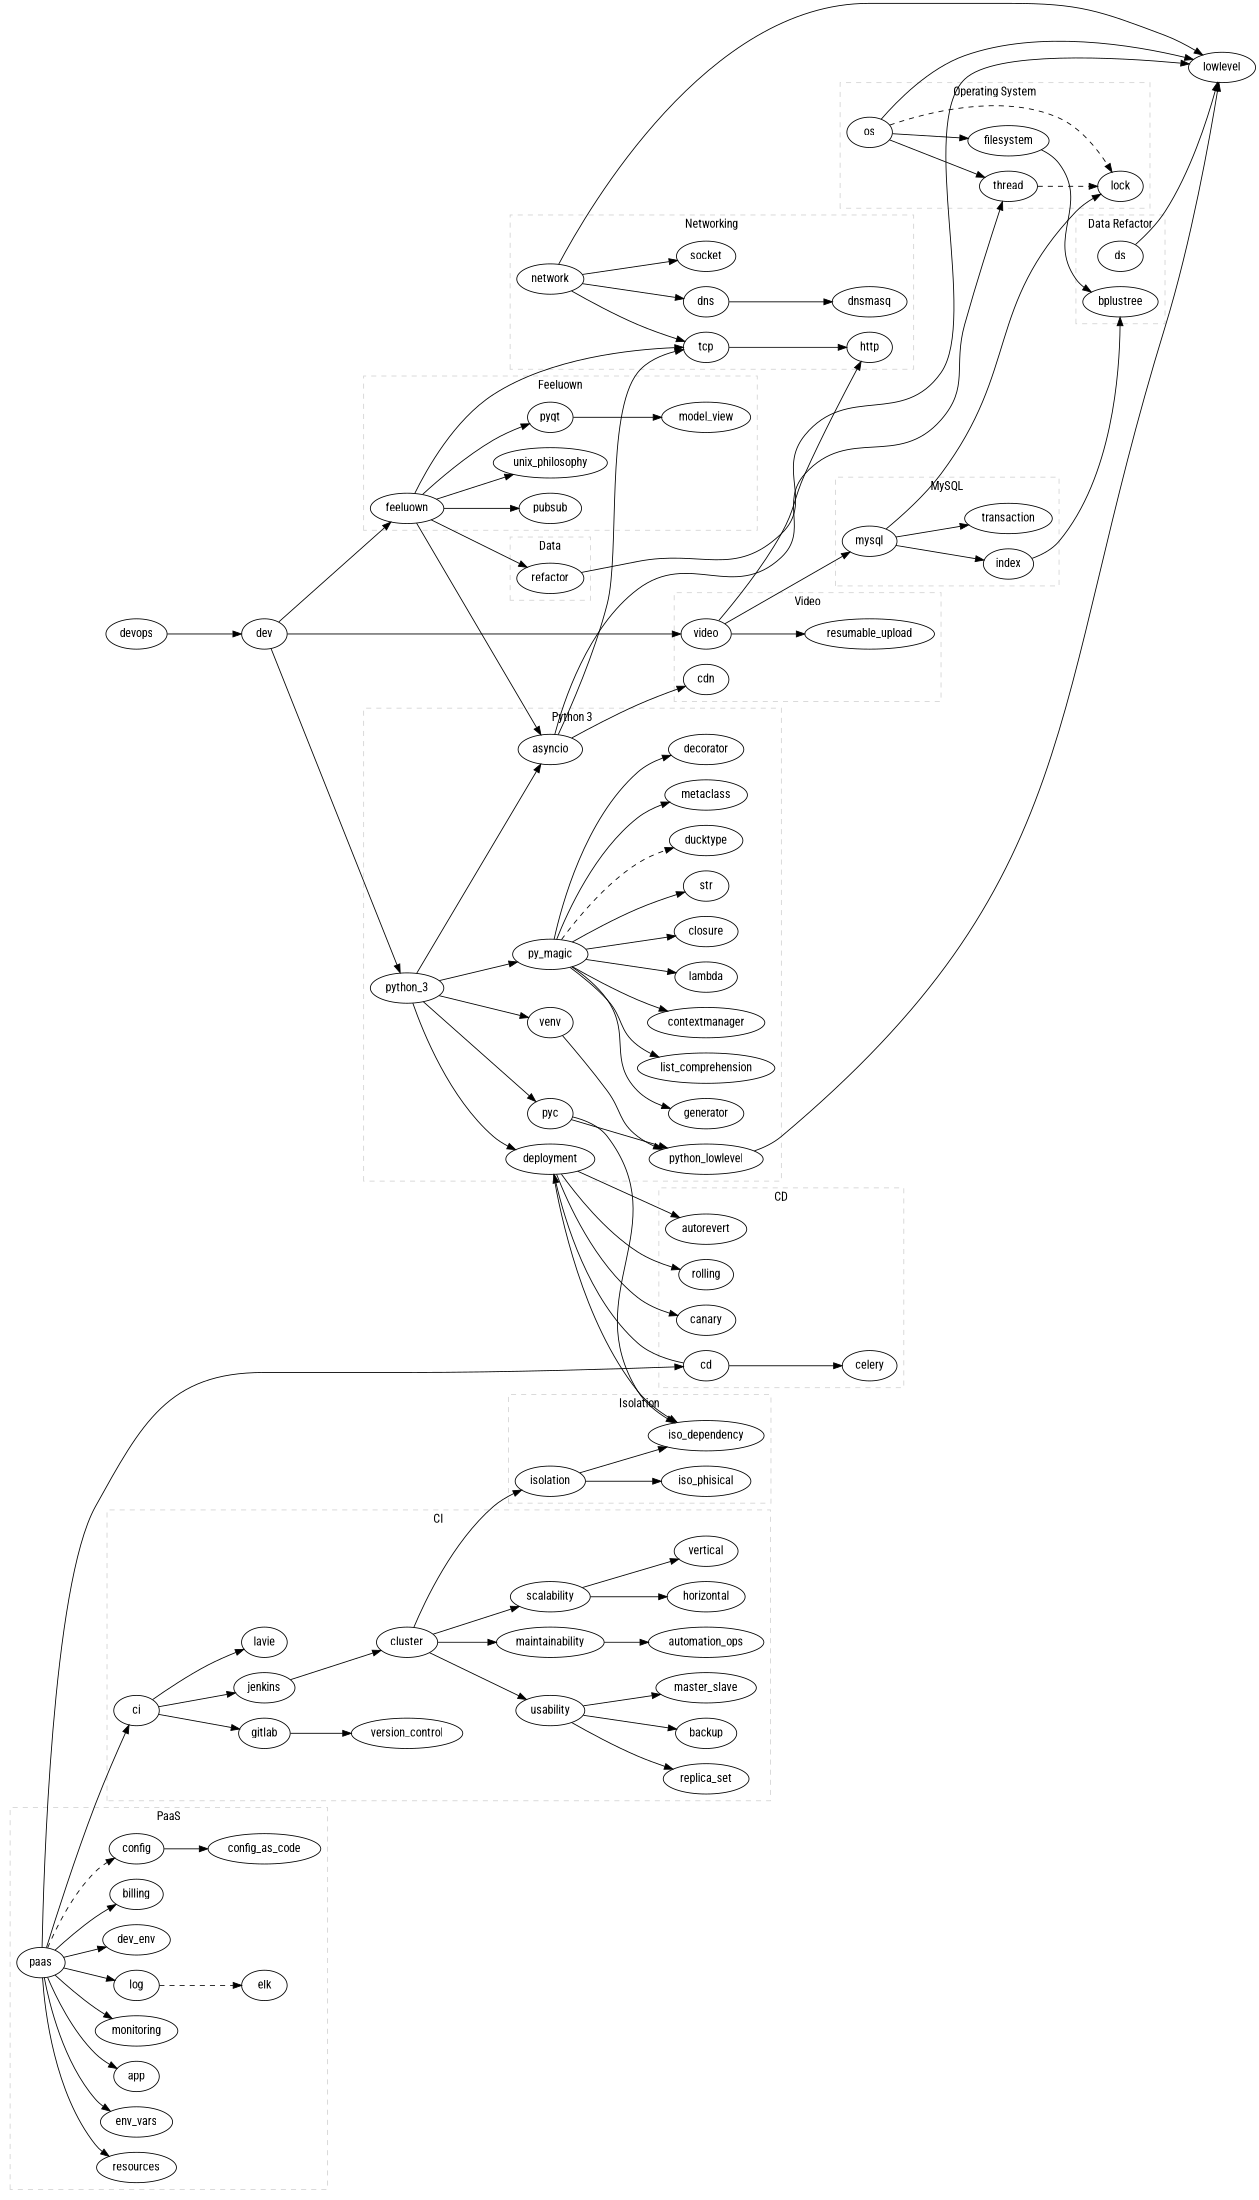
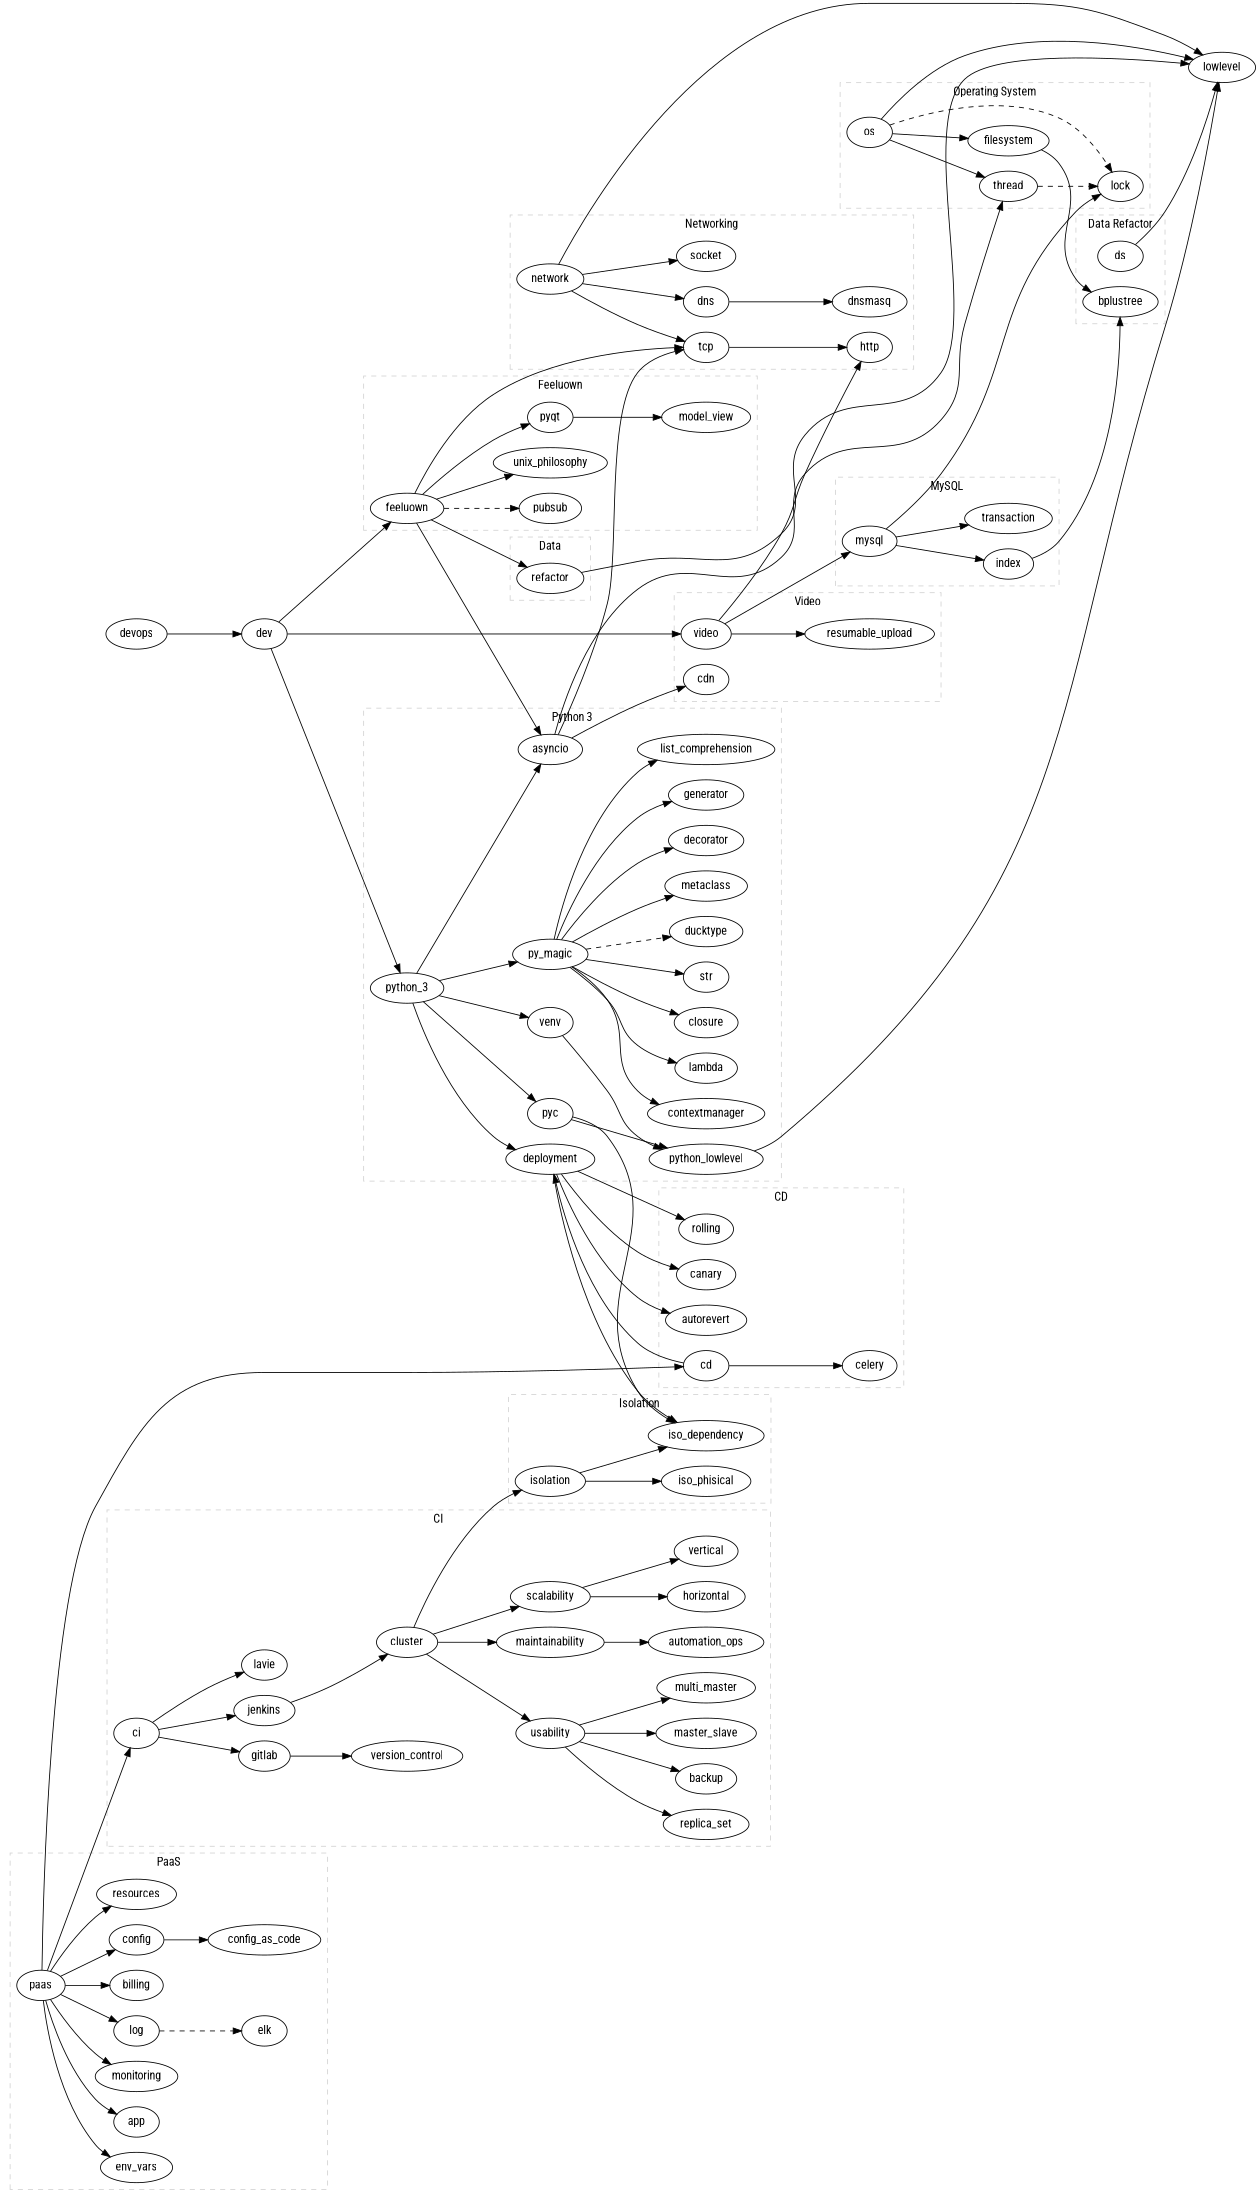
  digraph {
    fontname="Roboto Condensed"
    rankdir=LR
    node [fontname="Roboto Condensed"]
    edge [fontname="Roboto Condensed"]
    ds
    bplustree
    refactor
    network
    tcp
    dns
    socket
    http
    dnsmasq
    isolation
    iso_dependency
    iso_phisical
    os
    thread
    filesystem
    lock
    python_3
    deployment
    asyncio
    venv
    pyc
    py_magic
    python_lowlevel
    metaclass
    decorator
    generator
    list_comprehension
    contextmanager
    lambda
    closure
    str
    ducktype
    mysql
    index
    transaction
    feeluown
    pyqt
    pubsub
    unix_philosophy
    model_view
    video
    resumable_upload
    cdn
    ci
    jenkins
    lavie
    gitlab
    cluster
    version_control
    scalability
    usability
    maintainability
    horizontal
    vertical
    backup
    master_slave
+   multi_master
    replica_set
    automation_ops
    rolling
    canary
    autorevert
    cd
    celery
    paas
    app
    monitoring
    log
-   dev_env
    billing
    config
    resources
    env_vars
    elk
    config_as_code
    lowlevel
    devops
    dev
    subgraph cluster_1 {
      color=lightgrey
      label="Data Refactor"
      style=dashed
      ds
      bplustree
    }
    subgraph cluster_2 {
      color=lightgrey
      label=Data
      style=dashed
      refactor
    }
    subgraph cluster_3 {
      color=lightgrey
      label=Networking
      style=dashed
      network
      tcp
      dns
      socket
      http
      dnsmasq
    }
    subgraph cluster_4 {
      color=lightgrey
      label=Isolation
      style=dashed
      isolation
      iso_dependency
      iso_phisical
    }
    subgraph cluster_5 {
      color=lightgrey
      label="Operating System"
      style=dashed
      os
      thread
      filesystem
      lock
    }
    subgraph cluster_6 {
      color=lightgrey
      label="Python 3"
      style=dashed
      python_3
      deployment
      asyncio
      venv
      pyc
      py_magic
      python_lowlevel
      metaclass
      decorator
      generator
      list_comprehension
      contextmanager
      lambda
      closure
      str
      ducktype
    }
    subgraph cluster_7 {
      color=lightgrey
      label=MySQL
      style=dashed
      mysql
      index
      transaction
    }
    subgraph cluster_8 {
      color=lightgrey
      label=Feeluown
      style=dashed
      feeluown
      pyqt
      pubsub
      unix_philosophy
      model_view
    }
    subgraph cluster_9 {
      color=lightgrey
      label=Video
      style=dashed
      video
      resumable_upload
      cdn
    }
    subgraph cluster_10 {
      color=lightgrey
      label=CI
      style=dashed
      ci
      jenkins
      lavie
      gitlab
      cluster
      version_control
      scalability
      usability
      maintainability
      horizontal
      vertical
      backup
      master_slave
+     multi_master
      replica_set
      automation_ops
    }
    subgraph cluster_11 {
      color=lightgrey
      label=CD
      style=dashed
      rolling
      canary
      autorevert
      cd
      celery
    }
    subgraph cluster_12 {
      color=lightgrey
      label=PaaS
      style=dashed
      paas
      app
      monitoring
      log
-     dev_env
      billing
      config
      resources
      env_vars
      elk
      config_as_code
    }
    ds -> lowlevel
    refactor -> lowlevel
    network -> tcp
    network -> dns
    network -> socket
    network -> lowlevel
    tcp -> http
    dns -> dnsmasq
    isolation -> iso_dependency
    isolation -> iso_phisical
    os -> thread
    os -> filesystem
    os -> lock [style=dashed]
    os -> lowlevel
    thread -> lock [style=dashed]
    filesystem -> bplustree
    python_3 -> deployment
    python_3 -> asyncio
    python_3 -> venv
    python_3 -> pyc
    python_3 -> py_magic
    deployment -> iso_dependency
    deployment -> rolling
    deployment -> canary
    deployment -> autorevert
    asyncio -> tcp
    asyncio -> thread
    asyncio -> cdn
    venv -> python_lowlevel
    pyc -> iso_dependency
    pyc -> python_lowlevel
    py_magic -> metaclass
    py_magic -> decorator
    py_magic -> generator
    py_magic -> list_comprehension
    py_magic -> contextmanager
    py_magic -> lambda
    py_magic -> closure
    py_magic -> str
    py_magic -> ducktype [style=dashed]
    python_lowlevel -> lowlevel
    mysql -> lock
    mysql -> index
    mysql -> transaction
    index -> bplustree
    feeluown -> refactor
    feeluown -> tcp
    feeluown -> asyncio
    feeluown -> pyqt
-   feeluown -> pubsub [style=solid]
+   feeluown -> pubsub [style=dashed]
    feeluown -> unix_philosophy
    pyqt -> model_view
    video -> http
    video -> mysql
    video -> resumable_upload
    ci -> jenkins
    ci -> lavie
    ci -> gitlab
    jenkins -> cluster
    gitlab -> version_control
    cluster -> isolation
    cluster -> scalability
    cluster -> usability
    cluster -> maintainability
    scalability -> horizontal
    scalability -> vertical
    usability -> backup
    usability -> master_slave
+   usability -> multi_master
    usability -> replica_set
    maintainability -> automation_ops
    cd -> deployment
    cd -> celery
    paas -> ci
    paas -> cd
    paas -> app
    paas -> monitoring
    paas -> log
-   paas -> dev_env
    paas -> billing
-   paas -> config [style=dashed]
+   paas -> config
    paas -> resources
    paas -> env_vars
    log -> elk [style=dashed]
    config -> config_as_code
    devops -> dev
    dev -> python_3
    dev -> feeluown
    dev -> video
  }
